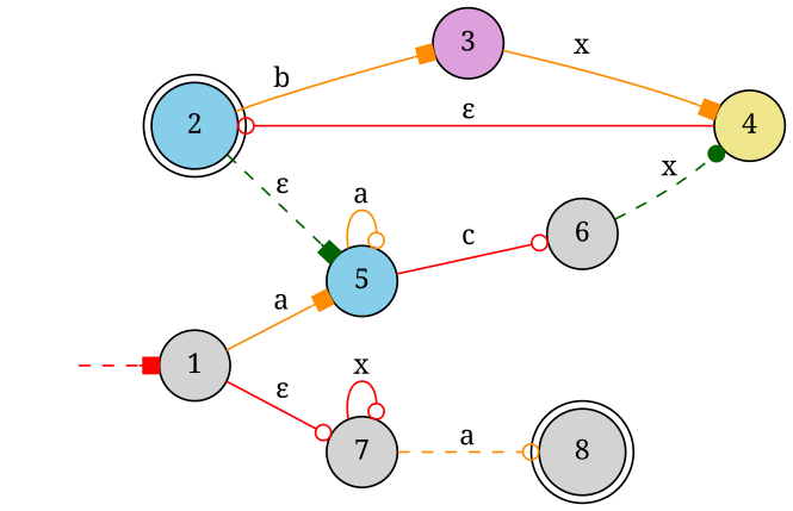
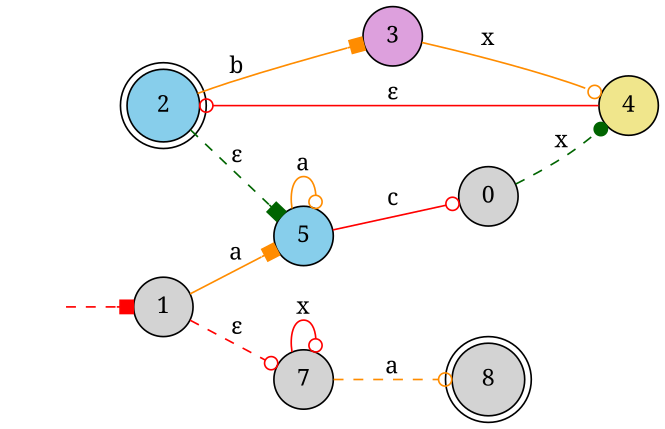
  digraph {
    fontname="Noto Serif"
    rankdir=LR
    node [fillcolor=lightgrey fontname="Noto Serif" shape=circle style=filled]
    edge [arrowhead=odot color=darkorange fontname="Noto Serif" style=solid]
    2 [fillcolor=skyblue shape=doublecircle]
    3 [fillcolor=plum]
    5 [fillcolor=skyblue]
    4 [fillcolor=khaki]
-   6
+   6 [label=0]
    8 [shape=doublecircle]
    0 [style=invis fillcolor=""]
    1
    7
    2 -> 3 [arrowhead=box label=b]
    2 -> 5 [arrowhead=box color=darkgreen label=<&#949;> style=dashed]
-   3 -> 4 [arrowhead=box label=x]
+   3 -> 4 [label=x]
    5 -> 5 [label=a]
    5 -> 6 [color=red label=c]
    4 -> 2 [color=red label=<&#949;>]
    6 -> 4 [arrowhead=dot color=darkgreen label=x style=dashed]
    0 -> 1 [arrowhead=box color=red style=dashed]
    1 -> 5 [arrowhead=box label=a]
-   1 -> 7 [color=red label=<&#949;>]
+   1 -> 7 [color=red label=<&#949;> style=dashed]
    7 -> 8 [label=a style=dashed]
    7 -> 7 [color=red label=x]
  }
